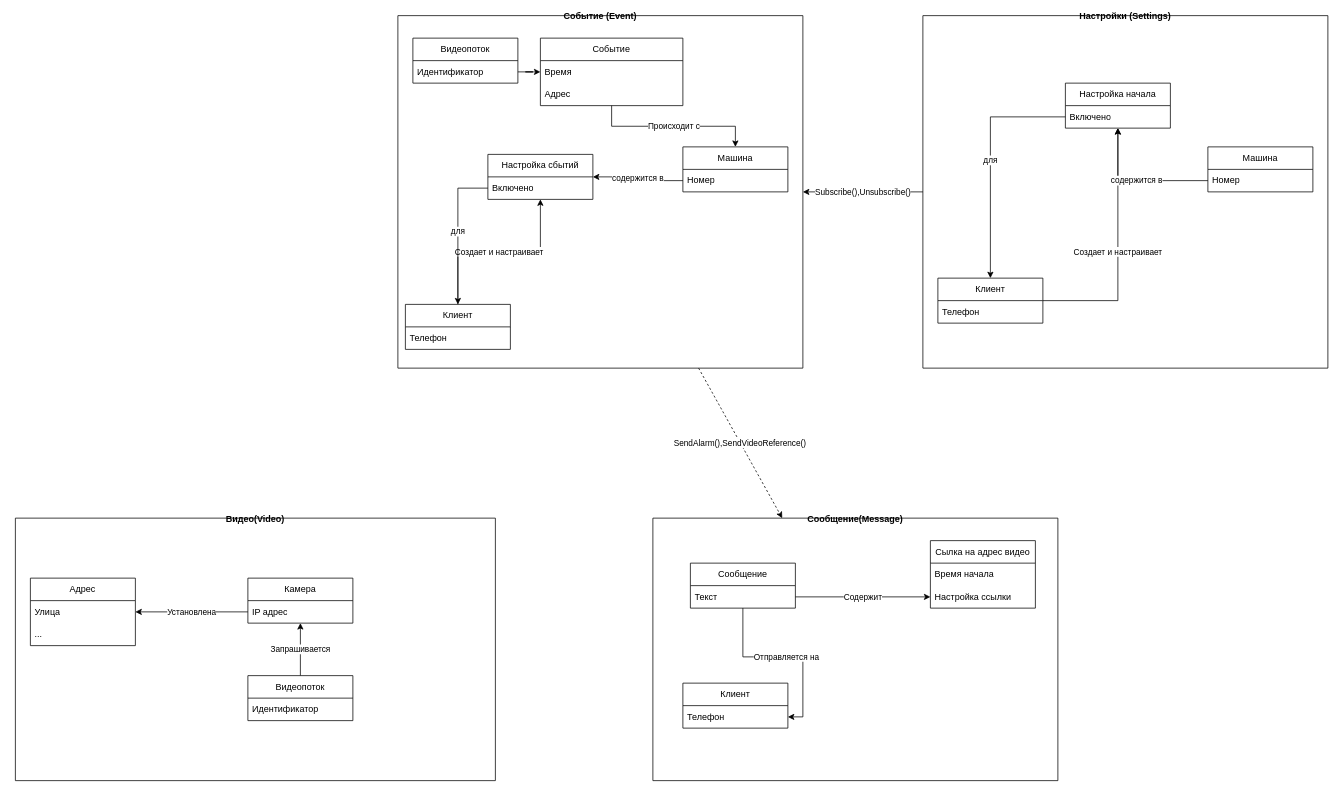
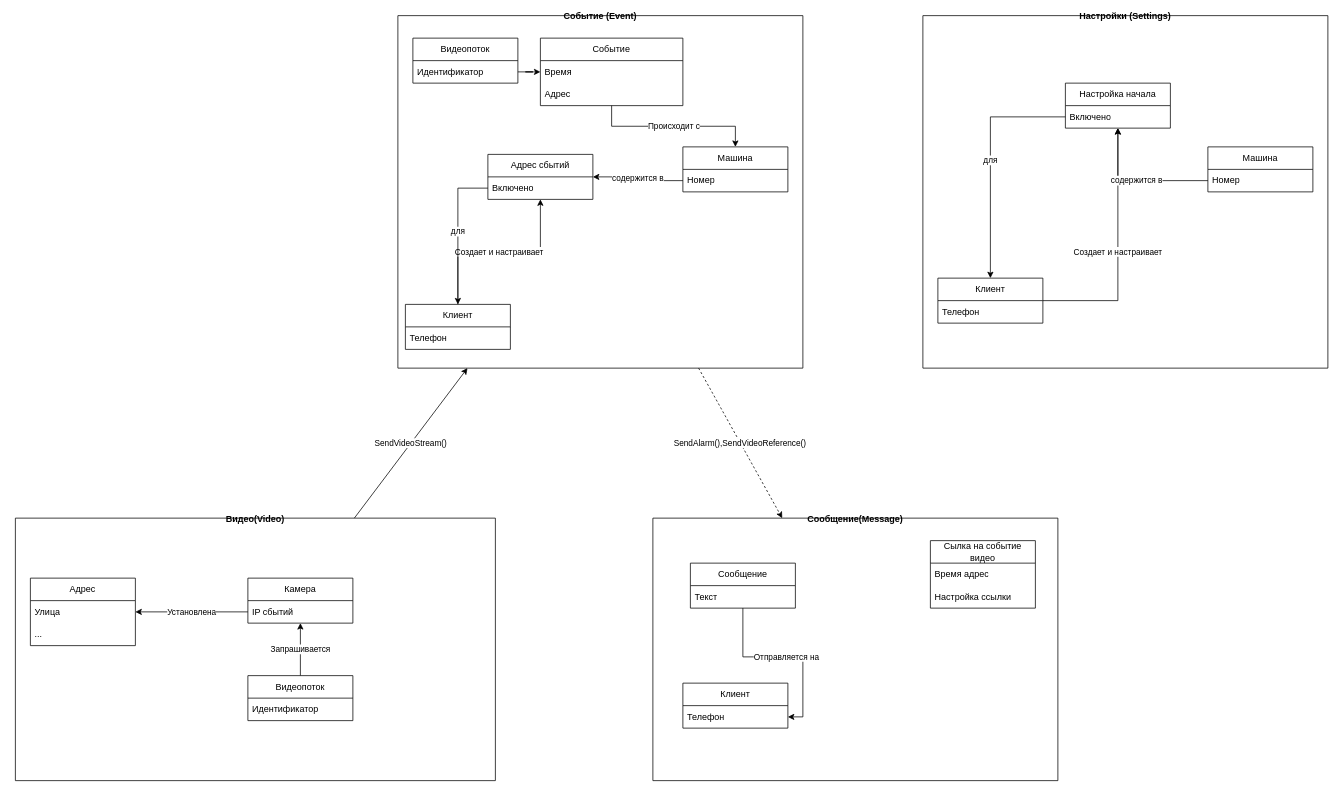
  <mxCell id="0" />
  <mxCell id="1" parent="0" />
+ <mxCell id="2" value="SendVideoStream()" style="rounded=0;orthogonalLoop=1;jettySize=auto;html=1;" parent="1" source="3" target="25" edge="1"><mxGeometry relative="1" as="geometry" /></mxCell>
  <mxCell id="3" value="Видео(Video)" style="swimlane;startSize=0;" parent="1" vertex="1"><mxGeometry x="20" y="690" width="640" height="350" as="geometry" /></mxCell>
  <mxCell id="4" value="Адрес" style="swimlane;fontStyle=0;childLayout=stackLayout;horizontal=1;startSize=30;horizontalStack=0;resizeParent=1;resizeParentMax=0;resizeLast=0;collapsible=1;marginBottom=0;whiteSpace=wrap;html=1;" parent="3" vertex="1"><mxGeometry x="20" y="80" width="140" height="90" as="geometry" /></mxCell>
  <mxCell id="5" value="Улица" style="text;strokeColor=none;fillColor=none;align=left;verticalAlign=middle;spacingLeft=4;spacingRight=4;overflow=hidden;points=[[0,0.5],[1,0.5]];portConstraint=eastwest;rotatable=0;whiteSpace=wrap;html=1;" parent="4" vertex="1"><mxGeometry y="30" width="140" height="30" as="geometry" /></mxCell>
  <mxCell id="6" value="..." style="text;strokeColor=none;fillColor=none;align=left;verticalAlign=middle;spacingLeft=4;spacingRight=4;overflow=hidden;points=[[0,0.5],[1,0.5]];portConstraint=eastwest;rotatable=0;whiteSpace=wrap;html=1;" parent="4" vertex="1"><mxGeometry y="60" width="140" height="30" as="geometry" /></mxCell>
  <mxCell id="7" value="Запрашивается" style="edgeStyle=orthogonalEdgeStyle;rounded=0;orthogonalLoop=1;jettySize=auto;html=1;" parent="3" source="8" target="10" edge="1"><mxGeometry relative="1" as="geometry" /></mxCell>
  <mxCell id="8" value="Видеопоток" style="swimlane;fontStyle=0;childLayout=stackLayout;horizontal=1;startSize=30;horizontalStack=0;resizeParent=1;resizeParentMax=0;resizeLast=0;collapsible=1;marginBottom=0;whiteSpace=wrap;html=1;" parent="3" vertex="1"><mxGeometry x="310" y="210" width="140" height="60" as="geometry" /></mxCell>
  <mxCell id="9" value="Идентификатор" style="text;strokeColor=none;fillColor=none;align=left;verticalAlign=middle;spacingLeft=4;spacingRight=4;overflow=hidden;points=[[0,0.5],[1,0.5]];portConstraint=eastwest;rotatable=0;whiteSpace=wrap;html=1;" parent="8" vertex="1"><mxGeometry y="30" width="140" height="30" as="geometry" /></mxCell>
  <mxCell id="10" value="Камера" style="swimlane;fontStyle=0;childLayout=stackLayout;horizontal=1;startSize=30;horizontalStack=0;resizeParent=1;resizeParentMax=0;resizeLast=0;collapsible=1;marginBottom=0;whiteSpace=wrap;html=1;" parent="3" vertex="1"><mxGeometry x="310" y="80" width="140" height="60" as="geometry" /></mxCell>
- <mxCell id="11" value="IP адрес" style="text;strokeColor=none;fillColor=none;align=left;verticalAlign=middle;spacingLeft=4;spacingRight=4;overflow=hidden;points=[[0,0.5],[1,0.5]];portConstraint=eastwest;rotatable=0;whiteSpace=wrap;html=1;" parent="10" vertex="1"><mxGeometry y="30" width="140" height="30" as="geometry" /></mxCell>
+ <mxCell id="11" value="IP сбытий" style="text;strokeColor=none;fillColor=none;align=left;verticalAlign=middle;spacingLeft=4;spacingRight=4;overflow=hidden;points=[[0,0.5],[1,0.5]];portConstraint=eastwest;rotatable=0;whiteSpace=wrap;html=1;" parent="10" vertex="1"><mxGeometry y="30" width="140" height="30" as="geometry" /></mxCell>
  <mxCell id="12" value="Установлена" style="edgeStyle=orthogonalEdgeStyle;rounded=0;orthogonalLoop=1;jettySize=auto;html=1;" parent="3" source="11" target="4" edge="1"><mxGeometry relative="1" as="geometry" /></mxCell>
  <mxCell id="13" value="Сообщение(Message)" style="swimlane;startSize=0;" parent="1" vertex="1"><mxGeometry x="870" y="690" width="540" height="350" as="geometry" /></mxCell>
  <mxCell id="14" value="Клиент" style="swimlane;fontStyle=0;childLayout=stackLayout;horizontal=1;startSize=30;horizontalStack=0;resizeParent=1;resizeParentMax=0;resizeLast=0;collapsible=1;marginBottom=0;whiteSpace=wrap;html=1;" parent="13" vertex="1"><mxGeometry x="40" y="220" width="140" height="60" as="geometry" /></mxCell>
  <mxCell id="15" value="Телефон" style="text;strokeColor=none;fillColor=none;align=left;verticalAlign=middle;spacingLeft=4;spacingRight=4;overflow=hidden;points=[[0,0.5],[1,0.5]];portConstraint=eastwest;rotatable=0;whiteSpace=wrap;html=1;" parent="14" vertex="1"><mxGeometry y="30" width="140" height="30" as="geometry" /></mxCell>
  <mxCell id="16" value="Отправляется на" style="edgeStyle=orthogonalEdgeStyle;rounded=0;orthogonalLoop=1;jettySize=auto;html=1;" parent="13" source="17" target="15" edge="1"><mxGeometry relative="1" as="geometry" /></mxCell>
  <mxCell id="17" value="Сообщение" style="swimlane;fontStyle=0;childLayout=stackLayout;horizontal=1;startSize=30;horizontalStack=0;resizeParent=1;resizeParentMax=0;resizeLast=0;collapsible=1;marginBottom=0;whiteSpace=wrap;html=1;" parent="13" vertex="1"><mxGeometry x="50" y="60" width="140" height="60" as="geometry" /></mxCell>
  <mxCell id="18" value="Текст" style="text;strokeColor=none;fillColor=none;align=left;verticalAlign=middle;spacingLeft=4;spacingRight=4;overflow=hidden;points=[[0,0.5],[1,0.5]];portConstraint=eastwest;rotatable=0;whiteSpace=wrap;html=1;" parent="17" vertex="1"><mxGeometry y="30" width="140" height="30" as="geometry" /></mxCell>
- <mxCell id="19" value="Сылка на адрес видео" style="swimlane;fontStyle=0;childLayout=stackLayout;horizontal=1;startSize=30;horizontalStack=0;resizeParent=1;resizeParentMax=0;resizeLast=0;collapsible=1;marginBottom=0;whiteSpace=wrap;html=1;" parent="13" vertex="1"><mxGeometry x="370" y="30" width="140" height="90" as="geometry" /></mxCell>
- <mxCell id="20" value="Время начала" style="text;strokeColor=none;fillColor=none;align=left;verticalAlign=middle;spacingLeft=4;spacingRight=4;overflow=hidden;points=[[0,0.5],[1,0.5]];portConstraint=eastwest;rotatable=0;whiteSpace=wrap;html=1;" parent="19" vertex="1"><mxGeometry y="30" width="140" height="30" as="geometry" /></mxCell>
+ <mxCell id="19" value="Сылка на событие видео" style="swimlane;fontStyle=0;childLayout=stackLayout;horizontal=1;startSize=30;horizontalStack=0;resizeParent=1;resizeParentMax=0;resizeLast=0;collapsible=1;marginBottom=0;whiteSpace=wrap;html=1;" parent="13" vertex="1"><mxGeometry x="370" y="30" width="140" height="90" as="geometry" /></mxCell>
+ <mxCell id="20" value="Время адрес" style="text;strokeColor=none;fillColor=none;align=left;verticalAlign=middle;spacingLeft=4;spacingRight=4;overflow=hidden;points=[[0,0.5],[1,0.5]];portConstraint=eastwest;rotatable=0;whiteSpace=wrap;html=1;" parent="19" vertex="1"><mxGeometry y="30" width="140" height="30" as="geometry" /></mxCell>
  <mxCell id="21" value="Настройка ссылки" style="text;strokeColor=none;fillColor=none;align=left;verticalAlign=middle;spacingLeft=4;spacingRight=4;overflow=hidden;points=[[0,0.5],[1,0.5]];portConstraint=eastwest;rotatable=0;whiteSpace=wrap;html=1;" parent="19" vertex="1"><mxGeometry y="60" width="140" height="30" as="geometry" /></mxCell>
- <mxCell id="22" value="Содержит" style="edgeStyle=orthogonalEdgeStyle;rounded=0;orthogonalLoop=1;jettySize=auto;html=1;" parent="13" source="18" target="21" edge="1"><mxGeometry relative="1" as="geometry" /></mxCell>
  <mxCell id="23" value="SendAlarm(),SendVideoReference()" style="rounded=0;orthogonalLoop=1;jettySize=auto;html=1;dashed=1;" parent="1" source="25" target="13" edge="1"><mxGeometry x="-0.004" relative="1" as="geometry"><mxPoint as="offset" /></mxGeometry></mxCell>
- <mxCell id="24" value="Subscribe(),Unsubscribe()" style="edgeStyle=orthogonalEdgeStyle;rounded=0;orthogonalLoop=1;jettySize=auto;html=1;startArrow=classic;startFill=1;endArrow=none;endFill=0;" parent="1" source="25" target="42" edge="1"><mxGeometry relative="1" as="geometry" /></mxCell>
  <mxCell id="25" value="Событие (Event)" style="swimlane;startSize=0;" parent="1" vertex="1"><mxGeometry x="530" y="20" width="540" height="470" as="geometry" /></mxCell>
  <mxCell id="26" value="Машина" style="swimlane;fontStyle=0;childLayout=stackLayout;horizontal=1;startSize=30;horizontalStack=0;resizeParent=1;resizeParentMax=0;resizeLast=0;collapsible=1;marginBottom=0;whiteSpace=wrap;html=1;" parent="25" vertex="1"><mxGeometry x="380" y="175" width="140" height="60" as="geometry" /></mxCell>
  <mxCell id="27" value="Номер" style="text;strokeColor=none;fillColor=none;align=left;verticalAlign=middle;spacingLeft=4;spacingRight=4;overflow=hidden;points=[[0,0.5],[1,0.5]];portConstraint=eastwest;rotatable=0;whiteSpace=wrap;html=1;" parent="26" vertex="1"><mxGeometry y="30" width="140" height="30" as="geometry" /></mxCell>
  <mxCell id="28" value="Создает и настраивает" style="edgeStyle=orthogonalEdgeStyle;rounded=0;orthogonalLoop=1;jettySize=auto;html=1;" parent="25" source="29" target="35" edge="1"><mxGeometry relative="1" as="geometry" /></mxCell>
  <mxCell id="29" value="Клиент" style="swimlane;fontStyle=0;childLayout=stackLayout;horizontal=1;startSize=30;horizontalStack=0;resizeParent=1;resizeParentMax=0;resizeLast=0;collapsible=1;marginBottom=0;whiteSpace=wrap;html=1;" parent="25" vertex="1"><mxGeometry x="10" y="385" width="140" height="60" as="geometry" /></mxCell>
  <mxCell id="30" value="Телефон" style="text;strokeColor=none;fillColor=none;align=left;verticalAlign=middle;spacingLeft=4;spacingRight=4;overflow=hidden;points=[[0,0.5],[1,0.5]];portConstraint=eastwest;rotatable=0;whiteSpace=wrap;html=1;" parent="29" vertex="1"><mxGeometry y="30" width="140" height="30" as="geometry" /></mxCell>
  <mxCell id="31" value="Происходит с" style="edgeStyle=orthogonalEdgeStyle;rounded=0;orthogonalLoop=1;jettySize=auto;html=1;" parent="25" source="32" target="26" edge="1"><mxGeometry relative="1" as="geometry" /></mxCell>
  <mxCell id="32" value="Событие" style="swimlane;fontStyle=0;childLayout=stackLayout;horizontal=1;startSize=30;horizontalStack=0;resizeParent=1;resizeParentMax=0;resizeLast=0;collapsible=1;marginBottom=0;whiteSpace=wrap;html=1;" parent="25" vertex="1"><mxGeometry x="190" y="30" width="190" height="90" as="geometry" /></mxCell>
  <mxCell id="33" value="Время" style="text;strokeColor=none;fillColor=none;align=left;verticalAlign=middle;spacingLeft=4;spacingRight=4;overflow=hidden;points=[[0,0.5],[1,0.5]];portConstraint=eastwest;rotatable=0;whiteSpace=wrap;html=1;" parent="32" vertex="1"><mxGeometry y="30" width="190" height="30" as="geometry" /></mxCell>
  <mxCell id="34" value="Адрес" style="text;strokeColor=none;fillColor=none;align=left;verticalAlign=middle;spacingLeft=4;spacingRight=4;overflow=hidden;points=[[0,0.5],[1,0.5]];portConstraint=eastwest;rotatable=0;whiteSpace=wrap;html=1;" parent="32" vertex="1"><mxGeometry y="60" width="190" height="30" as="geometry" /></mxCell>
- <mxCell id="35" value="Настройка сбытий" style="swimlane;fontStyle=0;childLayout=stackLayout;horizontal=1;startSize=30;horizontalStack=0;resizeParent=1;resizeParentMax=0;resizeLast=0;collapsible=1;marginBottom=0;whiteSpace=wrap;html=1;" parent="25" vertex="1"><mxGeometry x="120" y="185" width="140" height="60" as="geometry" /></mxCell>
+ <mxCell id="35" value="Адрес сбытий" style="swimlane;fontStyle=0;childLayout=stackLayout;horizontal=1;startSize=30;horizontalStack=0;resizeParent=1;resizeParentMax=0;resizeLast=0;collapsible=1;marginBottom=0;whiteSpace=wrap;html=1;" parent="25" vertex="1"><mxGeometry x="120" y="185" width="140" height="60" as="geometry" /></mxCell>
  <mxCell id="36" value="Включено" style="text;strokeColor=none;fillColor=none;align=left;verticalAlign=middle;spacingLeft=4;spacingRight=4;overflow=hidden;points=[[0,0.5],[1,0.5]];portConstraint=eastwest;rotatable=0;whiteSpace=wrap;html=1;" parent="35" vertex="1"><mxGeometry y="30" width="140" height="30" as="geometry" /></mxCell>
  <mxCell id="37" value="содержится в" style="edgeStyle=orthogonalEdgeStyle;rounded=0;orthogonalLoop=1;jettySize=auto;html=1;" parent="25" source="27" target="35" edge="1"><mxGeometry relative="1" as="geometry" /></mxCell>
  <mxCell id="38" value="для" style="edgeStyle=orthogonalEdgeStyle;rounded=0;orthogonalLoop=1;jettySize=auto;html=1;" parent="25" source="36" target="29" edge="1"><mxGeometry relative="1" as="geometry" /></mxCell>
  <mxCell id="39" value="Видеопоток" style="swimlane;fontStyle=0;childLayout=stackLayout;horizontal=1;startSize=30;horizontalStack=0;resizeParent=1;resizeParentMax=0;resizeLast=0;collapsible=1;marginBottom=0;whiteSpace=wrap;html=1;" parent="25" vertex="1"><mxGeometry x="20" y="30" width="140" height="60" as="geometry" /></mxCell>
  <mxCell id="40" value="Идентификатор" style="text;strokeColor=none;fillColor=none;align=left;verticalAlign=middle;spacingLeft=4;spacingRight=4;overflow=hidden;points=[[0,0.5],[1,0.5]];portConstraint=eastwest;rotatable=0;whiteSpace=wrap;html=1;" parent="39" vertex="1"><mxGeometry y="30" width="140" height="30" as="geometry" /></mxCell>
  <mxCell id="41" style="edgeStyle=orthogonalEdgeStyle;rounded=0;orthogonalLoop=1;jettySize=auto;html=1;entryX=0;entryY=0.5;entryDx=0;entryDy=0;" parent="25" source="40" target="33" edge="1"><mxGeometry relative="1" as="geometry" /></mxCell>
  <mxCell id="42" value="Настройки (Settings)" style="swimlane;startSize=0;" parent="1" vertex="1"><mxGeometry x="1230" y="20" width="540" height="470" as="geometry" /></mxCell>
  <mxCell id="43" value="Машина" style="swimlane;fontStyle=0;childLayout=stackLayout;horizontal=1;startSize=30;horizontalStack=0;resizeParent=1;resizeParentMax=0;resizeLast=0;collapsible=1;marginBottom=0;whiteSpace=wrap;html=1;" parent="42" vertex="1"><mxGeometry x="380" y="175" width="140" height="60" as="geometry" /></mxCell>
  <mxCell id="44" value="Номер" style="text;strokeColor=none;fillColor=none;align=left;verticalAlign=middle;spacingLeft=4;spacingRight=4;overflow=hidden;points=[[0,0.5],[1,0.5]];portConstraint=eastwest;rotatable=0;whiteSpace=wrap;html=1;" parent="43" vertex="1"><mxGeometry y="30" width="140" height="30" as="geometry" /></mxCell>
  <mxCell id="45" value="Создает и настраивает" style="edgeStyle=orthogonalEdgeStyle;rounded=0;orthogonalLoop=1;jettySize=auto;html=1;" parent="42" source="46" target="48" edge="1"><mxGeometry relative="1" as="geometry" /></mxCell>
  <mxCell id="46" value="Клиент" style="swimlane;fontStyle=0;childLayout=stackLayout;horizontal=1;startSize=30;horizontalStack=0;resizeParent=1;resizeParentMax=0;resizeLast=0;collapsible=1;marginBottom=0;whiteSpace=wrap;html=1;" parent="42" vertex="1"><mxGeometry x="20" y="350" width="140" height="60" as="geometry" /></mxCell>
  <mxCell id="47" value="Телефон" style="text;strokeColor=none;fillColor=none;align=left;verticalAlign=middle;spacingLeft=4;spacingRight=4;overflow=hidden;points=[[0,0.5],[1,0.5]];portConstraint=eastwest;rotatable=0;whiteSpace=wrap;html=1;" parent="46" vertex="1"><mxGeometry y="30" width="140" height="30" as="geometry" /></mxCell>
  <mxCell id="48" value="Настройка начала" style="swimlane;fontStyle=0;childLayout=stackLayout;horizontal=1;startSize=30;horizontalStack=0;resizeParent=1;resizeParentMax=0;resizeLast=0;collapsible=1;marginBottom=0;whiteSpace=wrap;html=1;" parent="42" vertex="1"><mxGeometry x="190" y="90" width="140" height="60" as="geometry" /></mxCell>
  <mxCell id="49" value="Включено" style="text;strokeColor=none;fillColor=none;align=left;verticalAlign=middle;spacingLeft=4;spacingRight=4;overflow=hidden;points=[[0,0.5],[1,0.5]];portConstraint=eastwest;rotatable=0;whiteSpace=wrap;html=1;" parent="48" vertex="1"><mxGeometry y="30" width="140" height="30" as="geometry" /></mxCell>
  <mxCell id="50" value="содержится в" style="edgeStyle=orthogonalEdgeStyle;rounded=0;orthogonalLoop=1;jettySize=auto;html=1;" parent="42" source="44" target="48" edge="1"><mxGeometry relative="1" as="geometry" /></mxCell>
  <mxCell id="51" value="для" style="edgeStyle=orthogonalEdgeStyle;rounded=0;orthogonalLoop=1;jettySize=auto;html=1;" parent="42" source="49" target="46" edge="1"><mxGeometry relative="1" as="geometry" /></mxCell>
